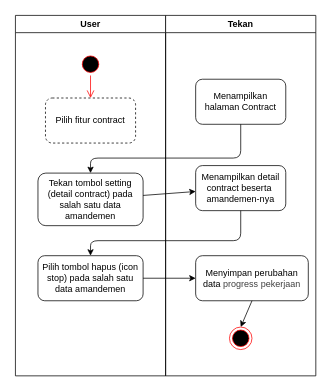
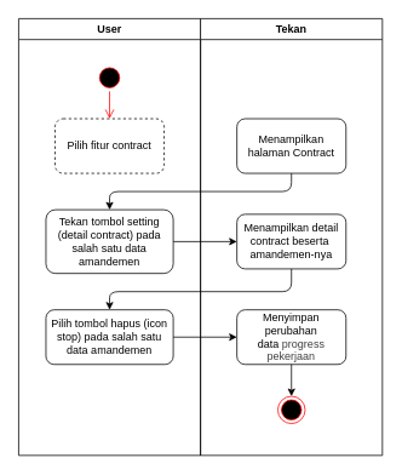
  <mxCell id="0" />
  <mxCell id="1" parent="0" />
  <mxCell id="2" value="User" style="swimlane;whiteSpace=wrap;html=1;" vertex="1" parent="1"><mxGeometry x="20" y="20" width="200" height="480" as="geometry" /></mxCell>
  <mxCell id="3" value="" style="ellipse;html=1;shape=startState;fillColor=#000000;strokeColor=#ff0000;" vertex="1" parent="2"><mxGeometry x="85" y="50" width="30" height="30" as="geometry" /></mxCell>
  <mxCell id="4" value="Pilih fitur contract" style="rounded=1;whiteSpace=wrap;html=1;dashed=1;" vertex="1" parent="2"><mxGeometry x="40" y="110" width="120" height="60" as="geometry" /></mxCell>
  <mxCell id="5" value="" style="edgeStyle=orthogonalEdgeStyle;html=1;verticalAlign=bottom;endArrow=open;endSize=8;strokeColor=#ff0000;entryX=0.5;entryY=0;entryDx=0;entryDy=0;" edge="1" parent="2" source="3" target="4"><mxGeometry relative="1" as="geometry"><mxPoint x="100" y="110" as="targetPoint" /></mxGeometry></mxCell>
  <mxCell id="6" value="Tekan tombol setting (detail contract) pada salah satu data amandemen" style="rounded=1;whiteSpace=wrap;html=1;" vertex="1" parent="2"><mxGeometry x="30" y="210" width="140" height="70" as="geometry" /></mxCell>
  <mxCell id="7" value="Pilih tombol hapus (icon stop) pada salah satu data amandemen" style="rounded=1;whiteSpace=wrap;html=1;" vertex="1" parent="2"><mxGeometry x="30" y="320" width="140" height="60" as="geometry" /></mxCell>
  <mxCell id="8" value="Tekan" style="swimlane;whiteSpace=wrap;html=1;" vertex="1" parent="1"><mxGeometry x="220" y="20" width="200" height="480" as="geometry" /></mxCell>
- <mxCell id="9" value="Menampilkan halaman Contract" style="rounded=1;whiteSpace=wrap;html=1;" vertex="1" parent="8"><mxGeometry x="40" y="85" width="120" height="60" as="geometry" /></mxCell>
- <mxCell id="10" value="Menampilkan detail contract beserta&amp;nbsp;&lt;div&gt;amandemen-nya&lt;/div&gt;" style="rounded=1;whiteSpace=wrap;html=1;" vertex="1" parent="8"><mxGeometry x="40" y="200" width="120" height="60" as="geometry" /></mxCell>
- <mxCell id="11" value="Menyimpan perubahan data&amp;nbsp;&lt;span style=&quot;color: rgb(63, 63, 63);&quot;&gt;progress pekerjaan&lt;/span&gt;" style="rounded=1;whiteSpace=wrap;html=1;" vertex="1" parent="8"><mxGeometry x="40" y="320" width="150" height="60" as="geometry" /></mxCell>
+ <mxCell id="9" value="Menampilkan halaman Contract" style="rounded=1;whiteSpace=wrap;html=1;" vertex="1" parent="8"><mxGeometry x="40" y="110" width="120" height="60" as="geometry" /></mxCell>
+ <mxCell id="10" value="Menampilkan detail contract beserta&amp;nbsp;&lt;div&gt;amandemen-nya&lt;/div&gt;" style="rounded=1;whiteSpace=wrap;html=1;" vertex="1" parent="8"><mxGeometry x="40" y="215" width="120" height="60" as="geometry" /></mxCell>
+ <mxCell id="11" value="Menyimpan perubahan data&amp;nbsp;&lt;span style=&quot;color: rgb(63, 63, 63);&quot;&gt;progress pekerjaan&lt;/span&gt;" style="rounded=1;whiteSpace=wrap;html=1;" vertex="1" parent="8"><mxGeometry x="40" y="320" width="120" height="60" as="geometry" /></mxCell>
  <mxCell id="12" value="" style="edgeStyle=none;html=1;exitX=0.5;exitY=1;exitDx=0;exitDy=0;entryX=0.5;entryY=0;entryDx=0;entryDy=0;" edge="1" parent="8" source="11" target="13"><mxGeometry relative="1" as="geometry"><mxPoint x="99.8" y="390" as="sourcePoint" /><mxPoint x="99.8" y="420" as="targetPoint" /></mxGeometry></mxCell>
  <mxCell id="13" value="" style="ellipse;html=1;shape=endState;fillColor=#000000;strokeColor=#ff0000;" vertex="1" parent="8"><mxGeometry x="85" y="415" width="30" height="30" as="geometry" /></mxCell>
  <mxCell id="14" value="" style="edgeStyle=none;html=1;entryX=0.5;entryY=0;entryDx=0;entryDy=0;exitX=0.5;exitY=1;exitDx=0;exitDy=0;" edge="1" parent="1" source="9" target="6"><mxGeometry relative="1" as="geometry"><Array as="points"><mxPoint x="320" y="210" /><mxPoint x="120" y="210" /></Array></mxGeometry></mxCell>
  <mxCell id="15" value="" style="edgeStyle=none;html=1;" edge="1" parent="1" source="6" target="10"><mxGeometry relative="1" as="geometry" /></mxCell>
  <mxCell id="16" value="" style="edgeStyle=none;html=1;entryX=0.5;entryY=0;entryDx=0;entryDy=0;exitX=0.5;exitY=1;exitDx=0;exitDy=0;" edge="1" parent="1" source="10" target="7"><mxGeometry relative="1" as="geometry"><Array as="points"><mxPoint x="320" y="320" /><mxPoint x="120" y="320" /></Array></mxGeometry></mxCell>
  <mxCell id="17" value="" style="edgeStyle=none;html=1;" edge="1" parent="1" source="7" target="11"><mxGeometry relative="1" as="geometry" /></mxCell>
